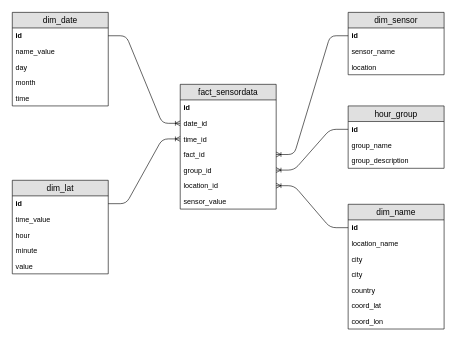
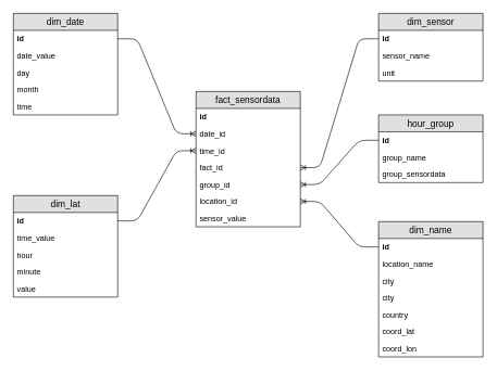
  <mxCell id="0" />
  <mxCell id="1" parent="0" />
  <mxCell id="2" value="dim_date" style="swimlane;fontStyle=0;childLayout=stackLayout;horizontal=1;startSize=26;fillColor=#e0e0e0;horizontalStack=0;resizeParent=1;resizeParentMax=0;resizeLast=0;collapsible=1;marginBottom=0;swimlaneFillColor=#ffffff;align=center;fontSize=14;" vertex="1" parent="1"><mxGeometry x="20" y="20" width="160" height="156" as="geometry" /></mxCell>
  <mxCell id="3" value="id" style="text;strokeColor=none;fillColor=none;spacingLeft=4;spacingRight=4;overflow=hidden;rotatable=0;points=[[0,0.5],[1,0.5]];portConstraint=eastwest;fontSize=12;fontStyle=1" vertex="1" parent="2"><mxGeometry y="26" width="160" height="26" as="geometry" /></mxCell>
- <mxCell id="4" value="name_value" style="text;strokeColor=none;fillColor=none;spacingLeft=4;spacingRight=4;overflow=hidden;rotatable=0;points=[[0,0.5],[1,0.5]];portConstraint=eastwest;fontSize=12;" vertex="1" parent="2"><mxGeometry y="52" width="160" height="26" as="geometry" /></mxCell>
+ <mxCell id="4" value="date_value" style="text;strokeColor=none;fillColor=none;spacingLeft=4;spacingRight=4;overflow=hidden;rotatable=0;points=[[0,0.5],[1,0.5]];portConstraint=eastwest;fontSize=12;" vertex="1" parent="2"><mxGeometry y="52" width="160" height="26" as="geometry" /></mxCell>
  <mxCell id="5" value="day" style="text;strokeColor=none;fillColor=none;spacingLeft=4;spacingRight=4;overflow=hidden;rotatable=0;points=[[0,0.5],[1,0.5]];portConstraint=eastwest;fontSize=12;" vertex="1" parent="2"><mxGeometry y="78" width="160" height="26" as="geometry" /></mxCell>
  <mxCell id="6" value="month" style="text;strokeColor=none;fillColor=none;spacingLeft=4;spacingRight=4;overflow=hidden;rotatable=0;points=[[0,0.5],[1,0.5]];portConstraint=eastwest;fontSize=12;" vertex="1" parent="2"><mxGeometry y="104" width="160" height="26" as="geometry" /></mxCell>
  <mxCell id="7" value="time" style="text;strokeColor=none;fillColor=none;spacingLeft=4;spacingRight=4;overflow=hidden;rotatable=0;points=[[0,0.5],[1,0.5]];portConstraint=eastwest;fontSize=12;" vertex="1" parent="2"><mxGeometry y="130" width="160" height="26" as="geometry" /></mxCell>
  <mxCell id="8" value="fact_sensordata" style="swimlane;fontStyle=0;childLayout=stackLayout;horizontal=1;startSize=26;fillColor=#e0e0e0;horizontalStack=0;resizeParent=1;resizeParentMax=0;resizeLast=0;collapsible=1;marginBottom=0;swimlaneFillColor=#ffffff;align=center;fontSize=14;" vertex="1" parent="1"><mxGeometry x="300" y="140" width="160" height="208" as="geometry" /></mxCell>
  <mxCell id="9" value="id" style="text;strokeColor=none;fillColor=none;spacingLeft=4;spacingRight=4;overflow=hidden;rotatable=0;points=[[0,0.5],[1,0.5]];portConstraint=eastwest;fontSize=12;fontStyle=1" vertex="1" parent="8"><mxGeometry y="26" width="160" height="26" as="geometry" /></mxCell>
  <mxCell id="10" value="date_id" style="text;strokeColor=none;fillColor=none;spacingLeft=4;spacingRight=4;overflow=hidden;rotatable=0;points=[[0,0.5],[1,0.5]];portConstraint=eastwest;fontSize=12;" vertex="1" parent="8"><mxGeometry y="52" width="160" height="26" as="geometry" /></mxCell>
  <mxCell id="11" value="time_id&#10;" style="text;strokeColor=none;fillColor=none;spacingLeft=4;spacingRight=4;overflow=hidden;rotatable=0;points=[[0,0.5],[1,0.5]];portConstraint=eastwest;fontSize=12;" vertex="1" parent="8"><mxGeometry y="78" width="160" height="26" as="geometry" /></mxCell>
  <mxCell id="12" value="fact_id" style="text;strokeColor=none;fillColor=none;spacingLeft=4;spacingRight=4;overflow=hidden;rotatable=0;points=[[0,0.5],[1,0.5]];portConstraint=eastwest;fontSize=12;" vertex="1" parent="8"><mxGeometry y="104" width="160" height="26" as="geometry" /></mxCell>
  <mxCell id="13" value="group_id" style="text;strokeColor=none;fillColor=none;spacingLeft=4;spacingRight=4;overflow=hidden;rotatable=0;points=[[0,0.5],[1,0.5]];portConstraint=eastwest;fontSize=12;" vertex="1" parent="8"><mxGeometry y="130" width="160" height="26" as="geometry" /></mxCell>
  <mxCell id="14" value="location_id" style="text;strokeColor=none;fillColor=none;spacingLeft=4;spacingRight=4;overflow=hidden;rotatable=0;points=[[0,0.5],[1,0.5]];portConstraint=eastwest;fontSize=12;" vertex="1" parent="8"><mxGeometry y="156" width="160" height="26" as="geometry" /></mxCell>
  <mxCell id="15" value="sensor_value" style="text;strokeColor=none;fillColor=none;spacingLeft=4;spacingRight=4;overflow=hidden;rotatable=0;points=[[0,0.5],[1,0.5]];portConstraint=eastwest;fontSize=12;" vertex="1" parent="8"><mxGeometry y="182" width="160" height="26" as="geometry" /></mxCell>
  <mxCell id="16" value="dim_lat" style="swimlane;fontStyle=0;childLayout=stackLayout;horizontal=1;startSize=26;fillColor=#e0e0e0;horizontalStack=0;resizeParent=1;resizeParentMax=0;resizeLast=0;collapsible=1;marginBottom=0;swimlaneFillColor=#ffffff;align=center;fontSize=14;" vertex="1" parent="1"><mxGeometry x="20" y="300" width="160" height="156" as="geometry" /></mxCell>
  <mxCell id="17" value="id" style="text;strokeColor=none;fillColor=none;spacingLeft=4;spacingRight=4;overflow=hidden;rotatable=0;points=[[0,0.5],[1,0.5]];portConstraint=eastwest;fontSize=12;fontStyle=1" vertex="1" parent="16"><mxGeometry y="26" width="160" height="26" as="geometry" /></mxCell>
  <mxCell id="18" value="time_value" style="text;strokeColor=none;fillColor=none;spacingLeft=4;spacingRight=4;overflow=hidden;rotatable=0;points=[[0,0.5],[1,0.5]];portConstraint=eastwest;fontSize=12;" vertex="1" parent="16"><mxGeometry y="52" width="160" height="26" as="geometry" /></mxCell>
  <mxCell id="19" value="hour" style="text;strokeColor=none;fillColor=none;spacingLeft=4;spacingRight=4;overflow=hidden;rotatable=0;points=[[0,0.5],[1,0.5]];portConstraint=eastwest;fontSize=12;" vertex="1" parent="16"><mxGeometry y="78" width="160" height="26" as="geometry" /></mxCell>
  <mxCell id="20" value="minute" style="text;strokeColor=none;fillColor=none;spacingLeft=4;spacingRight=4;overflow=hidden;rotatable=0;points=[[0,0.5],[1,0.5]];portConstraint=eastwest;fontSize=12;" vertex="1" parent="16"><mxGeometry y="104" width="160" height="26" as="geometry" /></mxCell>
  <mxCell id="21" value="value" style="text;strokeColor=none;fillColor=none;spacingLeft=4;spacingRight=4;overflow=hidden;rotatable=0;points=[[0,0.5],[1,0.5]];portConstraint=eastwest;fontSize=12;" vertex="1" parent="16"><mxGeometry y="130" width="160" height="26" as="geometry" /></mxCell>
  <mxCell id="22" value="dim_sensor" style="swimlane;fontStyle=0;childLayout=stackLayout;horizontal=1;startSize=26;fillColor=#e0e0e0;horizontalStack=0;resizeParent=1;resizeParentMax=0;resizeLast=0;collapsible=1;marginBottom=0;swimlaneFillColor=#ffffff;align=center;fontSize=14;" vertex="1" parent="1"><mxGeometry x="580" y="20" width="160" height="104" as="geometry" /></mxCell>
  <mxCell id="23" value="id" style="text;strokeColor=none;fillColor=none;spacingLeft=4;spacingRight=4;overflow=hidden;rotatable=0;points=[[0,0.5],[1,0.5]];portConstraint=eastwest;fontSize=12;fontStyle=1" vertex="1" parent="22"><mxGeometry y="26" width="160" height="26" as="geometry" /></mxCell>
  <mxCell id="24" value="sensor_name" style="text;strokeColor=none;fillColor=none;spacingLeft=4;spacingRight=4;overflow=hidden;rotatable=0;points=[[0,0.5],[1,0.5]];portConstraint=eastwest;fontSize=12;" vertex="1" parent="22"><mxGeometry y="52" width="160" height="26" as="geometry" /></mxCell>
- <mxCell id="25" value="location" style="text;strokeColor=none;fillColor=none;spacingLeft=4;spacingRight=4;overflow=hidden;rotatable=0;points=[[0,0.5],[1,0.5]];portConstraint=eastwest;fontSize=12;" vertex="1" parent="22"><mxGeometry y="78" width="160" height="26" as="geometry" /></mxCell>
+ <mxCell id="25" value="unit" style="text;strokeColor=none;fillColor=none;spacingLeft=4;spacingRight=4;overflow=hidden;rotatable=0;points=[[0,0.5],[1,0.5]];portConstraint=eastwest;fontSize=12;" vertex="1" parent="22"><mxGeometry y="78" width="160" height="26" as="geometry" /></mxCell>
  <mxCell id="26" value="hour_group" style="swimlane;fontStyle=0;childLayout=stackLayout;horizontal=1;startSize=26;fillColor=#e0e0e0;horizontalStack=0;resizeParent=1;resizeParentMax=0;resizeLast=0;collapsible=1;marginBottom=0;swimlaneFillColor=#ffffff;align=center;fontSize=14;" vertex="1" parent="1"><mxGeometry x="580" y="176" width="160" height="104" as="geometry" /></mxCell>
  <mxCell id="27" value="id" style="text;strokeColor=none;fillColor=none;spacingLeft=4;spacingRight=4;overflow=hidden;rotatable=0;points=[[0,0.5],[1,0.5]];portConstraint=eastwest;fontSize=12;fontStyle=1" vertex="1" parent="26"><mxGeometry y="26" width="160" height="26" as="geometry" /></mxCell>
  <mxCell id="28" value="group_name" style="text;strokeColor=none;fillColor=none;spacingLeft=4;spacingRight=4;overflow=hidden;rotatable=0;points=[[0,0.5],[1,0.5]];portConstraint=eastwest;fontSize=12;" vertex="1" parent="26"><mxGeometry y="52" width="160" height="26" as="geometry" /></mxCell>
- <mxCell id="29" value="group_description" style="text;strokeColor=none;fillColor=none;spacingLeft=4;spacingRight=4;overflow=hidden;rotatable=0;points=[[0,0.5],[1,0.5]];portConstraint=eastwest;fontSize=12;" vertex="1" parent="26"><mxGeometry y="78" width="160" height="26" as="geometry" /></mxCell>
+ <mxCell id="29" value="group_sensordata" style="text;strokeColor=none;fillColor=none;spacingLeft=4;spacingRight=4;overflow=hidden;rotatable=0;points=[[0,0.5],[1,0.5]];portConstraint=eastwest;fontSize=12;" vertex="1" parent="26"><mxGeometry y="78" width="160" height="26" as="geometry" /></mxCell>
  <mxCell id="30" value="dim_name" style="swimlane;fontStyle=0;childLayout=stackLayout;horizontal=1;startSize=26;fillColor=#e0e0e0;horizontalStack=0;resizeParent=1;resizeParentMax=0;resizeLast=0;collapsible=1;marginBottom=0;swimlaneFillColor=#ffffff;align=center;fontSize=14;" vertex="1" parent="1"><mxGeometry x="580" y="340" width="160" height="208" as="geometry" /></mxCell>
  <mxCell id="31" value="id" style="text;strokeColor=none;fillColor=none;spacingLeft=4;spacingRight=4;overflow=hidden;rotatable=0;points=[[0,0.5],[1,0.5]];portConstraint=eastwest;fontSize=12;fontStyle=1" vertex="1" parent="30"><mxGeometry y="26" width="160" height="26" as="geometry" /></mxCell>
  <mxCell id="32" value="location_name" style="text;strokeColor=none;fillColor=none;spacingLeft=4;spacingRight=4;overflow=hidden;rotatable=0;points=[[0,0.5],[1,0.5]];portConstraint=eastwest;fontSize=12;" vertex="1" parent="30"><mxGeometry y="52" width="160" height="26" as="geometry" /></mxCell>
  <mxCell id="33" value="city" style="text;strokeColor=none;fillColor=none;spacingLeft=4;spacingRight=4;overflow=hidden;rotatable=0;points=[[0,0.5],[1,0.5]];portConstraint=eastwest;fontSize=12;" vertex="1" parent="30"><mxGeometry y="78" width="160" height="26" as="geometry" /></mxCell>
  <mxCell id="34" value="city" style="text;strokeColor=none;fillColor=none;spacingLeft=4;spacingRight=4;overflow=hidden;rotatable=0;points=[[0,0.5],[1,0.5]];portConstraint=eastwest;fontSize=12;" vertex="1" parent="30"><mxGeometry y="104" width="160" height="26" as="geometry" /></mxCell>
  <mxCell id="35" value="country" style="text;strokeColor=none;fillColor=none;spacingLeft=4;spacingRight=4;overflow=hidden;rotatable=0;points=[[0,0.5],[1,0.5]];portConstraint=eastwest;fontSize=12;" vertex="1" parent="30"><mxGeometry y="130" width="160" height="26" as="geometry" /></mxCell>
  <mxCell id="36" value="coord_lat" style="text;strokeColor=none;fillColor=none;spacingLeft=4;spacingRight=4;overflow=hidden;rotatable=0;points=[[0,0.5],[1,0.5]];portConstraint=eastwest;fontSize=12;" vertex="1" parent="30"><mxGeometry y="156" width="160" height="26" as="geometry" /></mxCell>
  <mxCell id="37" value="coord_lon" style="text;strokeColor=none;fillColor=none;spacingLeft=4;spacingRight=4;overflow=hidden;rotatable=0;points=[[0,0.5],[1,0.5]];portConstraint=eastwest;fontSize=12;" vertex="1" parent="30"><mxGeometry y="182" width="160" height="26" as="geometry" /></mxCell>
  <mxCell id="38" value="" style="edgeStyle=entityRelationEdgeStyle;fontSize=12;html=1;endArrow=ERoneToMany;" edge="1" parent="1" source="3" target="10"><mxGeometry width="100" height="100" relative="1" as="geometry"><mxPoint x="20" y="650" as="sourcePoint" /><mxPoint x="270" y="210" as="targetPoint" /></mxGeometry></mxCell>
  <mxCell id="39" value="" style="edgeStyle=entityRelationEdgeStyle;fontSize=12;html=1;endArrow=ERoneToMany;" edge="1" parent="1" source="17" target="11"><mxGeometry width="100" height="100" relative="1" as="geometry"><mxPoint x="20" y="650" as="sourcePoint" /><mxPoint x="120" y="550" as="targetPoint" /></mxGeometry></mxCell>
  <mxCell id="40" value="" style="edgeStyle=entityRelationEdgeStyle;fontSize=12;html=1;endArrow=ERoneToMany;" edge="1" parent="1" source="23" target="12"><mxGeometry width="100" height="100" relative="1" as="geometry"><mxPoint x="20" y="650" as="sourcePoint" /><mxPoint x="120" y="550" as="targetPoint" /></mxGeometry></mxCell>
  <mxCell id="41" value="" style="edgeStyle=entityRelationEdgeStyle;fontSize=12;html=1;endArrow=ERoneToMany;" edge="1" parent="1" source="27" target="13"><mxGeometry width="100" height="100" relative="1" as="geometry"><mxPoint x="220" y="460" as="sourcePoint" /><mxPoint x="120" y="550" as="targetPoint" /></mxGeometry></mxCell>
  <mxCell id="42" value="" style="edgeStyle=entityRelationEdgeStyle;fontSize=12;html=1;endArrow=ERoneToMany;" edge="1" parent="1" source="31" target="14"><mxGeometry width="100" height="100" relative="1" as="geometry"><mxPoint x="20" y="650" as="sourcePoint" /><mxPoint x="120" y="550" as="targetPoint" /></mxGeometry></mxCell>
